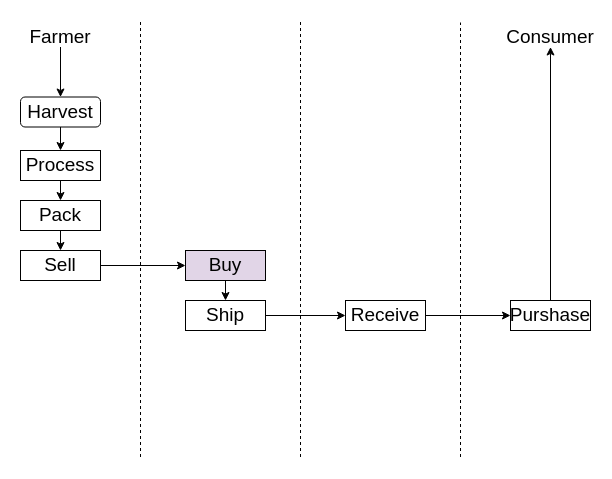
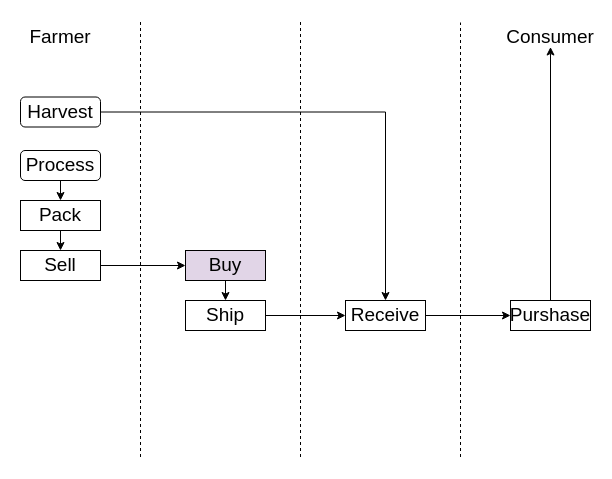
  <mxCell id="0" />
  <mxCell id="1" parent="0" />
- <mxCell id="2" value="" style="edgeStyle=orthogonalEdgeStyle;rounded=0;orthogonalLoop=1;jettySize=auto;html=1;fontSize=19;" parent="1" source="3" target="5" edge="1"><mxGeometry relative="1" as="geometry" /></mxCell>
  <mxCell id="3" value="Farmer" style="text;html=1;strokeColor=none;fillColor=none;align=center;verticalAlign=middle;whiteSpace=wrap;rounded=0;fontSize=19;" parent="1" vertex="1"><mxGeometry x="40" y="26.5" width="40" height="20" as="geometry" /></mxCell>
- <mxCell id="4" value="" style="edgeStyle=orthogonalEdgeStyle;rounded=0;orthogonalLoop=1;jettySize=auto;html=1;fontSize=19;entryX=0.5;entryY=0;entryDx=0;entryDy=0;" parent="1" source="5" target="19" edge="1"><mxGeometry relative="1" as="geometry"><mxPoint x="60" y="150" as="targetPoint" /></mxGeometry></mxCell>
+ <mxCell id="4" value="" style="edgeStyle=orthogonalEdgeStyle;rounded=0;orthogonalLoop=1;jettySize=auto;html=1;fontSize=19;" parent="1" source="5" target="15" edge="1"><mxGeometry relative="1" as="geometry"><mxPoint x="60" y="150" as="targetPoint" /></mxGeometry></mxCell>
  <mxCell id="5" value="Harvest" style="whiteSpace=wrap;html=1;fontSize=19;rounded=1;" parent="1" vertex="1"><mxGeometry x="20" y="96.5" width="80" height="30" as="geometry" /></mxCell>
  <mxCell id="6" style="edgeStyle=orthogonalEdgeStyle;rounded=0;orthogonalLoop=1;jettySize=auto;html=1;exitX=0.5;exitY=1;exitDx=0;exitDy=0;entryX=0.5;entryY=0;entryDx=0;entryDy=0;" parent="1" source="7" target="10" edge="1"><mxGeometry relative="1" as="geometry" /></mxCell>
  <mxCell id="7" value="Pack" style="rounded=0;whiteSpace=wrap;html=1;fontSize=19;" parent="1" vertex="1"><mxGeometry x="20" y="200" width="80" height="30" as="geometry" /></mxCell>
  <mxCell id="8" style="edgeStyle=orthogonalEdgeStyle;rounded=0;orthogonalLoop=1;jettySize=auto;html=1;exitX=1;exitY=0.5;exitDx=0;exitDy=0;entryX=0;entryY=0.5;entryDx=0;entryDy=0;fontSize=19;" parent="1" source="11" target="15" edge="1"><mxGeometry relative="1" as="geometry"><mxPoint x="265" y="265" as="sourcePoint" /></mxGeometry></mxCell>
  <mxCell id="9" style="edgeStyle=orthogonalEdgeStyle;rounded=0;orthogonalLoop=1;jettySize=auto;html=1;exitX=1;exitY=0.5;exitDx=0;exitDy=0;entryX=0;entryY=0.5;entryDx=0;entryDy=0;fontSize=19;" parent="1" source="10" target="13" edge="1"><mxGeometry relative="1" as="geometry" /></mxCell>
  <mxCell id="10" value="Sell" style="rounded=0;whiteSpace=wrap;html=1;fontSize=19;" parent="1" vertex="1"><mxGeometry x="20" y="250" width="80" height="30" as="geometry" /></mxCell>
  <mxCell id="11" value="Ship" style="rounded=0;whiteSpace=wrap;html=1;fontSize=19;" parent="1" vertex="1"><mxGeometry x="185" y="300" width="80" height="30" as="geometry" /></mxCell>
  <mxCell id="12" style="edgeStyle=orthogonalEdgeStyle;rounded=0;orthogonalLoop=1;jettySize=auto;html=1;exitX=0.5;exitY=1;exitDx=0;exitDy=0;entryX=0.5;entryY=0;entryDx=0;entryDy=0;fontSize=19;" parent="1" source="13" target="11" edge="1"><mxGeometry relative="1" as="geometry" /></mxCell>
  <mxCell id="13" value="Buy" style="rounded=0;whiteSpace=wrap;html=1;fontSize=19;fillColor=#e1d5e7;" parent="1" vertex="1"><mxGeometry x="185" y="250" width="80" height="30" as="geometry" /></mxCell>
  <mxCell id="14" value="" style="edgeStyle=orthogonalEdgeStyle;rounded=0;orthogonalLoop=1;jettySize=auto;html=1;fontSize=19;" parent="1" source="15" target="17" edge="1"><mxGeometry relative="1" as="geometry" /></mxCell>
  <mxCell id="15" value="Receive" style="rounded=0;whiteSpace=wrap;html=1;fontSize=19;" parent="1" vertex="1"><mxGeometry x="345" y="300" width="80" height="30" as="geometry" /></mxCell>
  <mxCell id="16" value="" style="edgeStyle=orthogonalEdgeStyle;rounded=0;orthogonalLoop=1;jettySize=auto;html=1;fontSize=19;entryX=0.5;entryY=1;entryDx=0;entryDy=0;" parent="1" source="17" target="20" edge="1"><mxGeometry relative="1" as="geometry"><mxPoint x="540" y="71" as="targetPoint" /><Array as="points" /></mxGeometry></mxCell>
  <mxCell id="17" value="Purshase" style="rounded=0;whiteSpace=wrap;html=1;fontSize=19;" parent="1" vertex="1"><mxGeometry x="510" y="300" width="80" height="30" as="geometry" /></mxCell>
  <mxCell id="18" style="edgeStyle=orthogonalEdgeStyle;rounded=0;orthogonalLoop=1;jettySize=auto;html=1;exitX=0.5;exitY=1;exitDx=0;exitDy=0;entryX=0.5;entryY=0;entryDx=0;entryDy=0;fontSize=19;" parent="1" source="19" target="7" edge="1"><mxGeometry relative="1" as="geometry" /></mxCell>
- <mxCell id="19" value="Process" style="rounded=0;whiteSpace=wrap;html=1;fontSize=19;" parent="1" vertex="1"><mxGeometry x="20" y="150" width="80" height="30" as="geometry" /></mxCell>
+ <mxCell id="19" value="Process" style="whiteSpace=wrap;html=1;fontSize=19;rounded=1;" parent="1" vertex="1"><mxGeometry x="20" y="150" width="80" height="30" as="geometry" /></mxCell>
  <mxCell id="20" value="Consumer" style="text;html=1;strokeColor=none;fillColor=none;align=center;verticalAlign=middle;whiteSpace=wrap;rounded=0;fontSize=19;" parent="1" vertex="1"><mxGeometry x="530" y="26.5" width="40" height="20" as="geometry" /></mxCell>
  <mxCell id="21" value="" style="endArrow=none;dashed=1;html=1;fontSize=19;" parent="1" edge="1"><mxGeometry width="50" height="50" relative="1" as="geometry"><mxPoint x="300" y="456.5" as="sourcePoint" /><mxPoint x="300" y="21" as="targetPoint" /></mxGeometry></mxCell>
  <mxCell id="22" value="" style="endArrow=none;dashed=1;html=1;fontSize=19;" parent="1" edge="1"><mxGeometry width="50" height="50" relative="1" as="geometry"><mxPoint x="460" y="456.5" as="sourcePoint" /><mxPoint x="460" y="22" as="targetPoint" /></mxGeometry></mxCell>
  <mxCell id="23" value="" style="endArrow=none;dashed=1;html=1;fontSize=19;" parent="1" edge="1"><mxGeometry width="50" height="50" relative="1" as="geometry"><mxPoint x="140" y="456.5" as="sourcePoint" /><mxPoint x="140" y="20" as="targetPoint" /></mxGeometry></mxCell>
